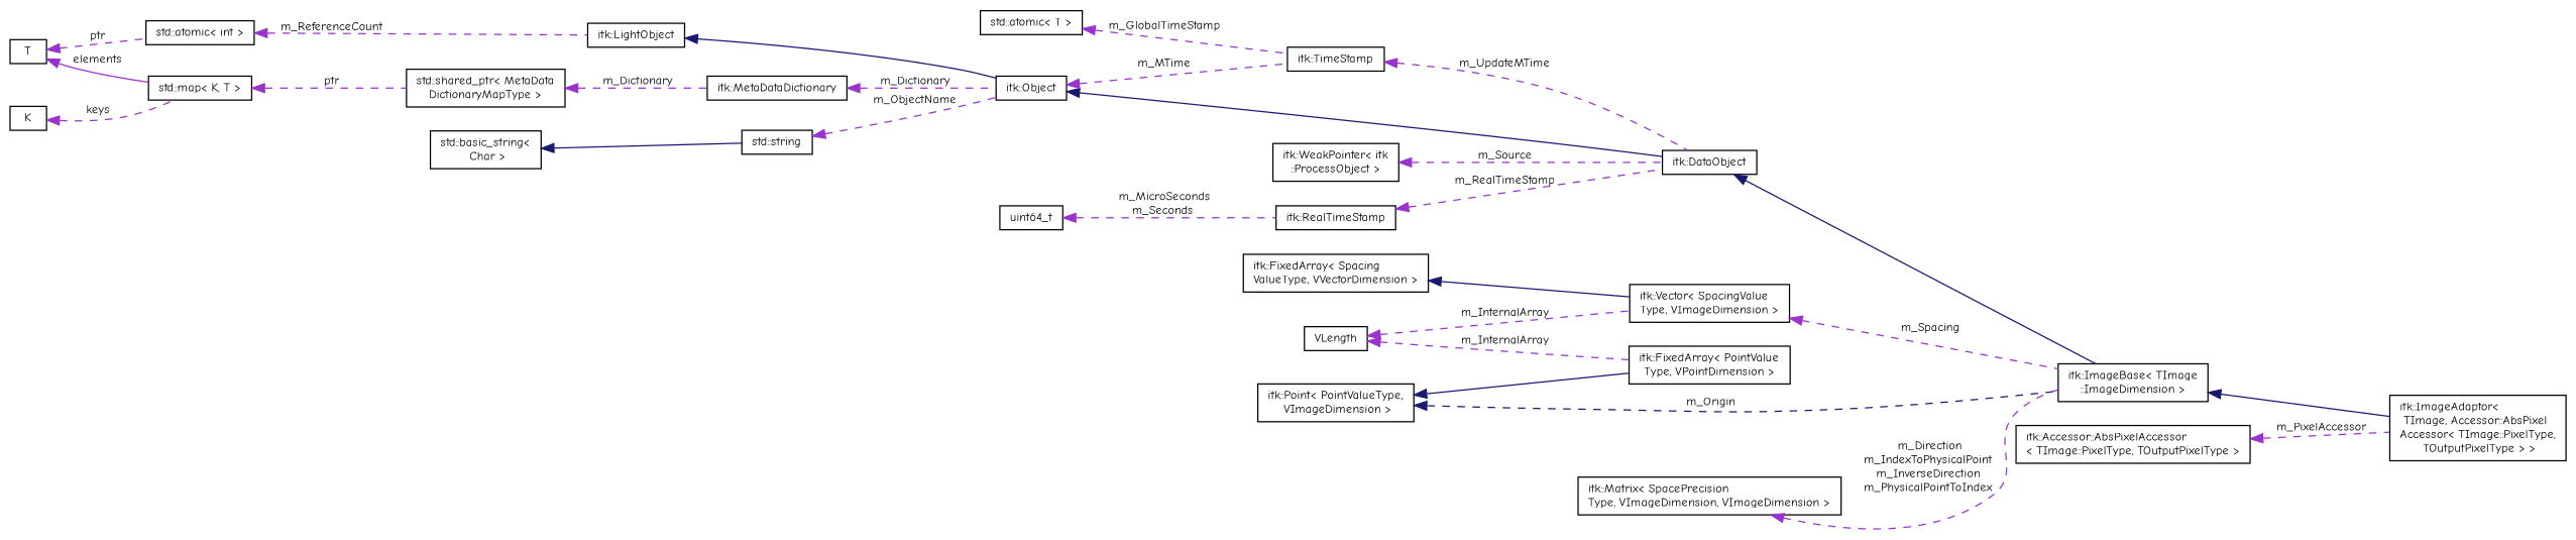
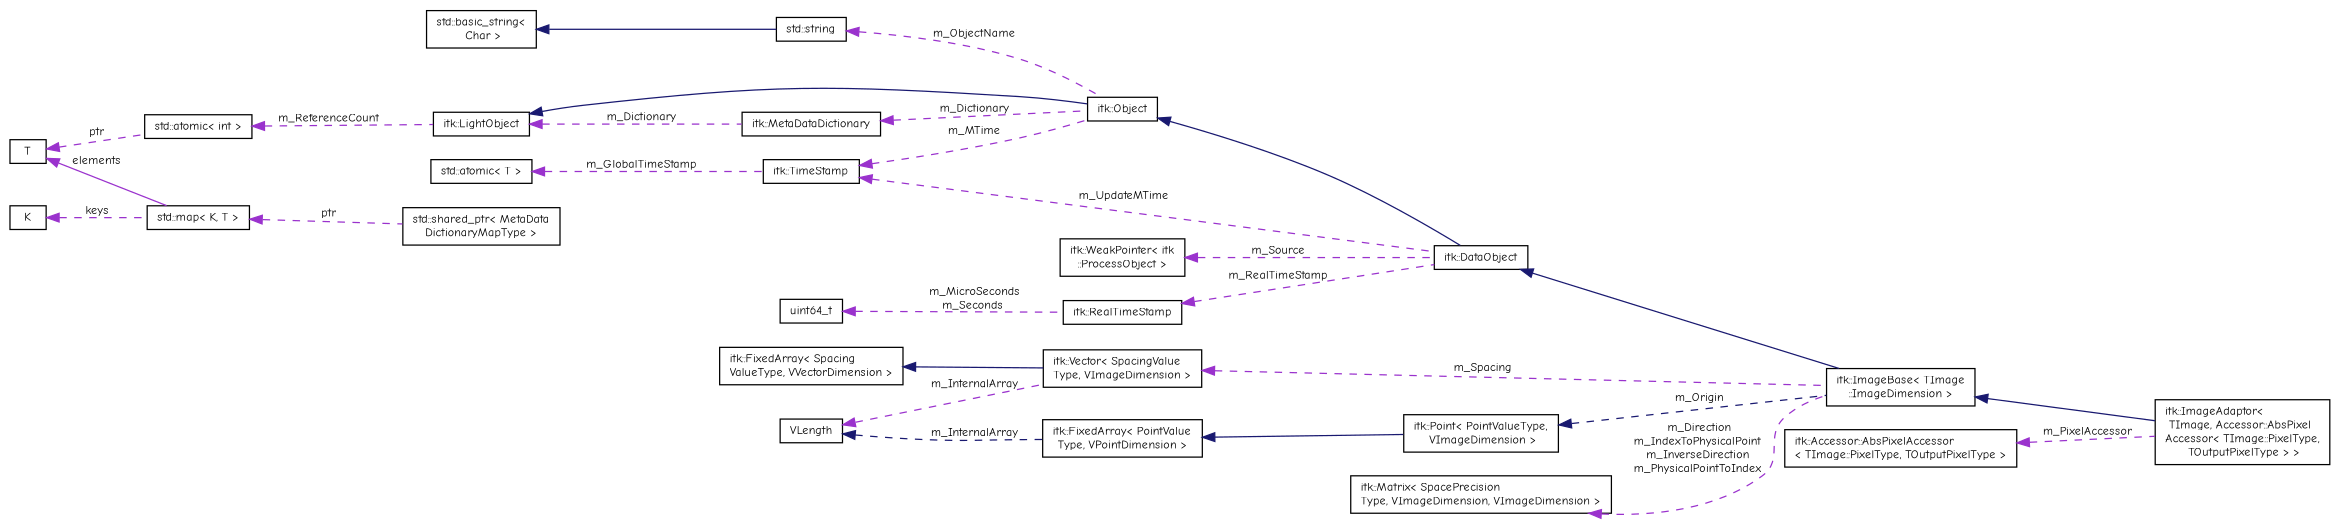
  digraph {
    fontname="Comic Neue"
    rankdir=LR
    node [color=black fillcolor=white fontname="Comic Neue" fontsize=10 shape=record style=filled]
    edge [color=darkorchid3 dir=back fontname="Comic Neue" fontsize=10 labelfontname=Helvetica labelfontsize=10 style=dashed]
    n1 [height=0.2 label="itk::ImageAdaptor\<\l TImage, Accessor::AbsPixel\lAccessor\< TImage::PixelType,\l TOutputPixelType \> \>" width=0.4]
    n2 [height=0.2 label="itk::ImageBase\< TImage\l::ImageDimension \>" width=0.4]
    n3 [height=0.2 label="itk::DataObject" width=0.4]
    n4 [height=0.2 label="itk::Object" width=0.4]
    n5 [height=0.2 label="itk::LightObject" width=0.4]
    n6 [height=0.2 label="std::atomic\< int \>" width=0.4]
    n7 [height=0.2 label="itk::TimeStamp" width=0.4]
    n8 [height=0.2 label="std::atomic\< T \>" width=0.4]
    n9 [height=0.2 label=T width=0.4]
    n10 [height=0.2 label="std::map\< K, T \>" width=0.4]
    n11 [height=0.2 label="std::shared_ptr\< MetaData\lDictionaryMapType \>" width=0.4]
    n12 [height=0.2 label="itk::MetaDataDictionary" width=0.4]
    n13 [height=0.2 label=K width=0.4]
    n14 [height=0.2 label="std::string" width=0.4]
    n15 [height=0.2 label="std::basic_string\<\l Char \>" width=0.4]
    n16 [height=0.2 label="itk::WeakPointer\< itk\l::ProcessObject \>" width=0.4]
    n17 [height=0.2 label="itk::RealTimeStamp" width=0.4]
    n18 [height=0.2 label=uint64_t width=0.4]
    n19 [height=0.2 label="itk::Vector\< SpacingValue\lType, VImageDimension \>" width=0.4]
    n20 [height=0.2 label="itk::FixedArray\< Spacing\lValueType, VVectorDimension \>" width=0.4]
    n21 [height=0.2 label=VLength width=0.4]
    n22 [height=0.2 label="itk::FixedArray\< PointValue\lType, VPointDimension \>" width=0.4]
    n23 [height=0.2 label="itk::Point\< PointValueType,\l VImageDimension \>" width=0.4]
    n24 [height=0.2 label="itk::Matrix\< SpacePrecision\lType, VImageDimension, VImageDimension \>" width=0.4]
    n25 [height=0.2 label="itk::Accessor::AbsPixelAccessor\l\< TImage::PixelType, TOutputPixelType \>" width=0.4]
    n2 -> n1 [color=midnightblue style=solid]
    n3 -> n2 [color=midnightblue style=solid]
    n4 -> n3 [color=midnightblue style=solid]
    n5 -> n4 [color=midnightblue style=solid]
    n6 -> n5 [label=" m_ReferenceCount"]
    n7 -> n3 [label=" m_UpdateMTime"]
-   n4 -> n7 [label=" m_MTime"]
+   n7 -> n4 [label=" m_MTime"]
    n8 -> n7 [label=" m_GlobalTimeStamp"]
    n9 -> n6 [label=" ptr"]
    n9 -> n10 [label=" elements" style=solid]
    n10 -> n11 [label=" ptr"]
-   n11 -> n12 [label=" m_Dictionary"]
+   n5 -> n12 [label=" m_Dictionary"]
    n12 -> n4 [label=" m_Dictionary"]
    n13 -> n10 [label=" keys"]
    n14 -> n4 [label=" m_ObjectName"]
    n15 -> n14 [color=midnightblue style=solid]
    n16 -> n3 [label=" m_Source"]
    n17 -> n3 [label=" m_RealTimeStamp"]
    n18 -> n17 [label=" m_MicroSeconds\nm_Seconds"]
    n19 -> n2 [label=" m_Spacing"]
    n20 -> n19 [color=midnightblue style=solid]
    n21 -> n19 [label=" m_InternalArray"]
-   n21 -> n22 [label=" m_InternalArray"]
-   n23 -> n22 [color=midnightblue style=solid]
+   n21 -> n22 [color=midnightblue label=" m_InternalArray"]
+   n22 -> n23 [color=midnightblue style=solid]
    n23 -> n2 [color=midnightblue label=" m_Origin"]
    n24 -> n2 [label=" m_Direction\nm_IndexToPhysicalPoint\nm_InverseDirection\nm_PhysicalPointToIndex"]
    n25 -> n1 [label=" m_PixelAccessor"]
  }
